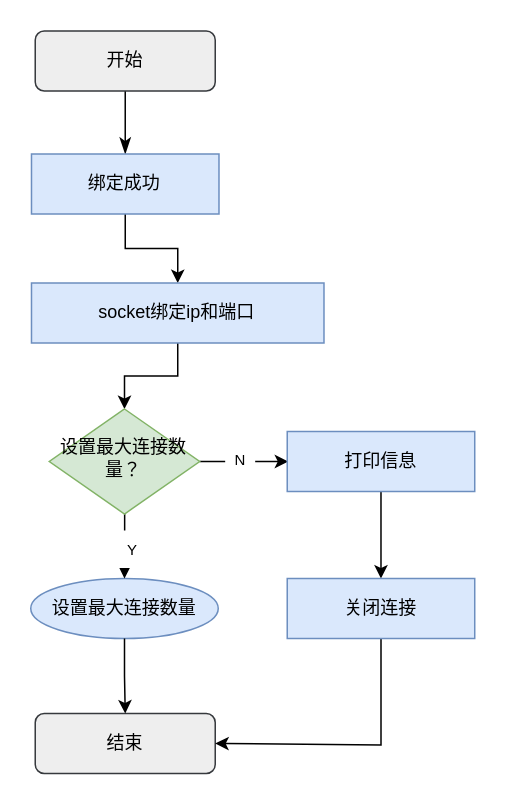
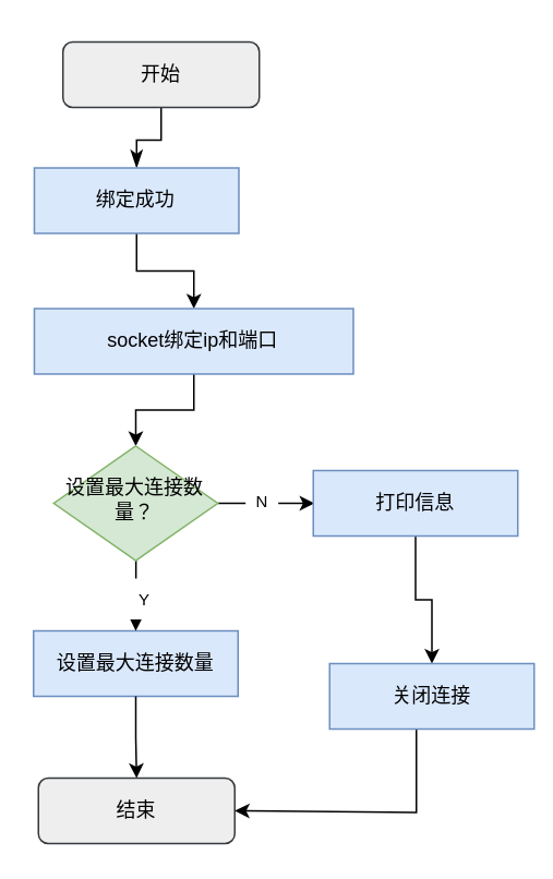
  <mxCell id="0" />
  <mxCell id="1" parent="0" />
  <mxCell id="2" value="" style="rounded=0;html=1;jettySize=auto;orthogonalLoop=1;fontSize=11;endArrow=classicThin;endFill=1;endSize=8;strokeWidth=1;shadow=0;labelBackgroundColor=none;edgeStyle=orthogonalEdgeStyle;movable=1;resizable=1;rotatable=1;deletable=1;editable=1;locked=0;connectable=1;entryX=0.5;entryY=0;entryDx=0;entryDy=0;" parent="1" source="3" target="6" edge="1"><mxGeometry relative="1" as="geometry"><mxPoint x="82.99" y="101" as="targetPoint" /></mxGeometry></mxCell>
- <mxCell id="3" value="开始" style="rounded=1;whiteSpace=wrap;html=1;fontSize=12;glass=0;strokeWidth=1;shadow=0;fillColor=#eeeeee;strokeColor=#36393d;" parent="1" vertex="1"><mxGeometry x="22.99" y="20" width="120" height="40" as="geometry" /></mxCell>
+ <mxCell id="3" value="开始" style="rounded=1;whiteSpace=wrap;html=1;fontSize=12;glass=0;strokeWidth=1;shadow=0;fillColor=#eeeeee;strokeColor=#36393d;" parent="1" vertex="1"><mxGeometry x="37.99" y="25" width="120" height="40" as="geometry" /></mxCell>
  <mxCell id="4" value="结束" style="rounded=1;whiteSpace=wrap;html=1;fontSize=12;glass=0;strokeWidth=1;shadow=0;fillColor=#eeeeee;strokeColor=#36393d;" parent="1" vertex="1"><mxGeometry x="22.99" y="475" width="120" height="40" as="geometry" /></mxCell>
  <mxCell id="5" value="" style="edgeStyle=orthogonalEdgeStyle;rounded=0;orthogonalLoop=1;jettySize=auto;html=1;" parent="1" source="6" target="8" edge="1"><mxGeometry relative="1" as="geometry" /></mxCell>
  <mxCell id="6" value="绑定成功" style="rounded=0;whiteSpace=wrap;html=1;fillColor=#dae8fc;strokeColor=#6c8ebf;" parent="1" vertex="1"><mxGeometry x="20.49" y="102" width="125" height="40" as="geometry" /></mxCell>
  <mxCell id="7" value="" style="edgeStyle=orthogonalEdgeStyle;rounded=0;orthogonalLoop=1;jettySize=auto;html=1;exitX=0.5;exitY=1;exitDx=0;exitDy=0;entryX=0.5;entryY=0;entryDx=0;entryDy=0;" parent="1" source="8" target="14" edge="1"><mxGeometry relative="1" as="geometry"><mxPoint x="80.994" y="222" as="sourcePoint" /><mxPoint x="81.5" y="271" as="targetPoint" /></mxGeometry></mxCell>
  <mxCell id="8" value="socket绑定ip和端口" style="rounded=0;whiteSpace=wrap;html=1;fillColor=#dae8fc;strokeColor=#6c8ebf;" parent="1" vertex="1"><mxGeometry x="20.49" y="188" width="195" height="40" as="geometry" /></mxCell>
- <mxCell id="9" value="设置最大连接数量" style="ellipse;whiteSpace=wrap;html=1;fillColor=#dae8fc;strokeColor=#6c8ebf;" parent="1" vertex="1"><mxGeometry x="20" y="385" width="125" height="40" as="geometry" /></mxCell>
+ <mxCell id="9" value="设置最大连接数量" style="rounded=0;whiteSpace=wrap;html=1;fillColor=#dae8fc;strokeColor=#6c8ebf;" parent="1" vertex="1"><mxGeometry x="20" y="385" width="125" height="40" as="geometry" /></mxCell>
  <mxCell id="10" value="" style="edgeStyle=orthogonalEdgeStyle;rounded=0;orthogonalLoop=1;jettySize=auto;html=1;exitX=0.5;exitY=1;exitDx=0;exitDy=0;" parent="1" source="9" target="4" edge="1"><mxGeometry relative="1" as="geometry"><mxPoint x="304.62" y="570.034" as="sourcePoint" /></mxGeometry></mxCell>
  <mxCell id="11" value="" style="edgeStyle=orthogonalEdgeStyle;rounded=0;orthogonalLoop=1;jettySize=auto;html=1;" parent="1" edge="1"><mxGeometry relative="1" as="geometry"><mxPoint x="191.62" y="307" as="targetPoint" /><mxPoint x="132.62" y="307" as="sourcePoint" /></mxGeometry></mxCell>
  <mxCell id="12" value="&lt;font style=&quot;font-size: 10px;&quot;&gt;N&lt;/font&gt;" style="text;html=1;strokeColor=none;fillColor=default;align=center;verticalAlign=middle;whiteSpace=wrap;rounded=0;" parent="1" vertex="1"><mxGeometry x="149.62" y="297" width="20" height="18" as="geometry" /></mxCell>
  <mxCell id="13" value="" style="edgeStyle=orthogonalEdgeStyle;rounded=0;orthogonalLoop=1;jettySize=auto;html=1;" parent="1" source="14" target="9" edge="1"><mxGeometry relative="1" as="geometry" /></mxCell>
  <mxCell id="14" value="设置最大连接数量？" style="rhombus;whiteSpace=wrap;html=1;shadow=0;fontFamily=Helvetica;fontSize=12;align=center;strokeWidth=1;spacing=6;spacingTop=-4;fillColor=#d5e8d4;strokeColor=#82b366;" parent="1" vertex="1"><mxGeometry x="32.37" y="272" width="100.25" height="70" as="geometry" /></mxCell>
  <mxCell id="15" value="&lt;font style=&quot;font-size: 10px;&quot;&gt;Y&lt;/font&gt;" style="text;html=1;strokeColor=none;fillColor=default;align=center;verticalAlign=middle;whiteSpace=wrap;rounded=0;" parent="1" vertex="1"><mxGeometry x="72.99" y="353" width="30" height="25" as="geometry" /></mxCell>
  <mxCell id="16" value="" style="edgeStyle=orthogonalEdgeStyle;rounded=0;orthogonalLoop=1;jettySize=auto;html=1;" parent="1" source="17" target="19" edge="1"><mxGeometry relative="1" as="geometry" /></mxCell>
  <mxCell id="17" value="打印信息" style="rounded=0;whiteSpace=wrap;html=1;fillColor=#dae8fc;strokeColor=#6c8ebf;" parent="1" vertex="1"><mxGeometry x="190.99" y="287" width="125" height="40" as="geometry" /></mxCell>
  <mxCell id="18" style="edgeStyle=orthogonalEdgeStyle;rounded=0;orthogonalLoop=1;jettySize=auto;html=1;entryX=1;entryY=0.5;entryDx=0;entryDy=0;" parent="1" source="19" target="4" edge="1"><mxGeometry relative="1" as="geometry"><Array as="points"><mxPoint x="254" y="496" /></Array></mxGeometry></mxCell>
- <mxCell id="19" value="关闭连接" style="rounded=0;whiteSpace=wrap;html=1;fillColor=#dae8fc;strokeColor=#6c8ebf;" parent="1" vertex="1"><mxGeometry x="190.99" y="385" width="125" height="40" as="geometry" /></mxCell>
+ <mxCell id="19" value="关闭连接" style="rounded=0;whiteSpace=wrap;html=1;fillColor=#dae8fc;strokeColor=#6c8ebf;" parent="1" vertex="1"><mxGeometry x="200.99" y="405" width="125" height="40" as="geometry" /></mxCell>
